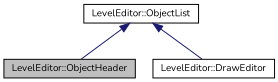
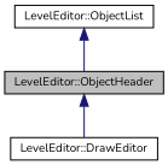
  digraph {
    fontname=Nunito
    rankdir=TB
    node [color=black fillcolor=white fontname=Nunito fontsize=10 shape=record style=filled]
    edge [color=midnightblue dir=back fontname=Nunito fontsize=10 labelfontname=Helvetica labelfontsize=10 style=solid]
    n1 [fillcolor=grey75 fontcolor=black height=0.2 label="LevelEditor::ObjectHeader" width=0.4]
    n2 [height=0.2 label="LevelEditor::ObjectList" width=0.4]
    n3 [height=0.2 label="LevelEditor::DrawEditor" width=0.4]
    n2 -> n1
-   n2 -> n3
+   n1 -> n3
  }
